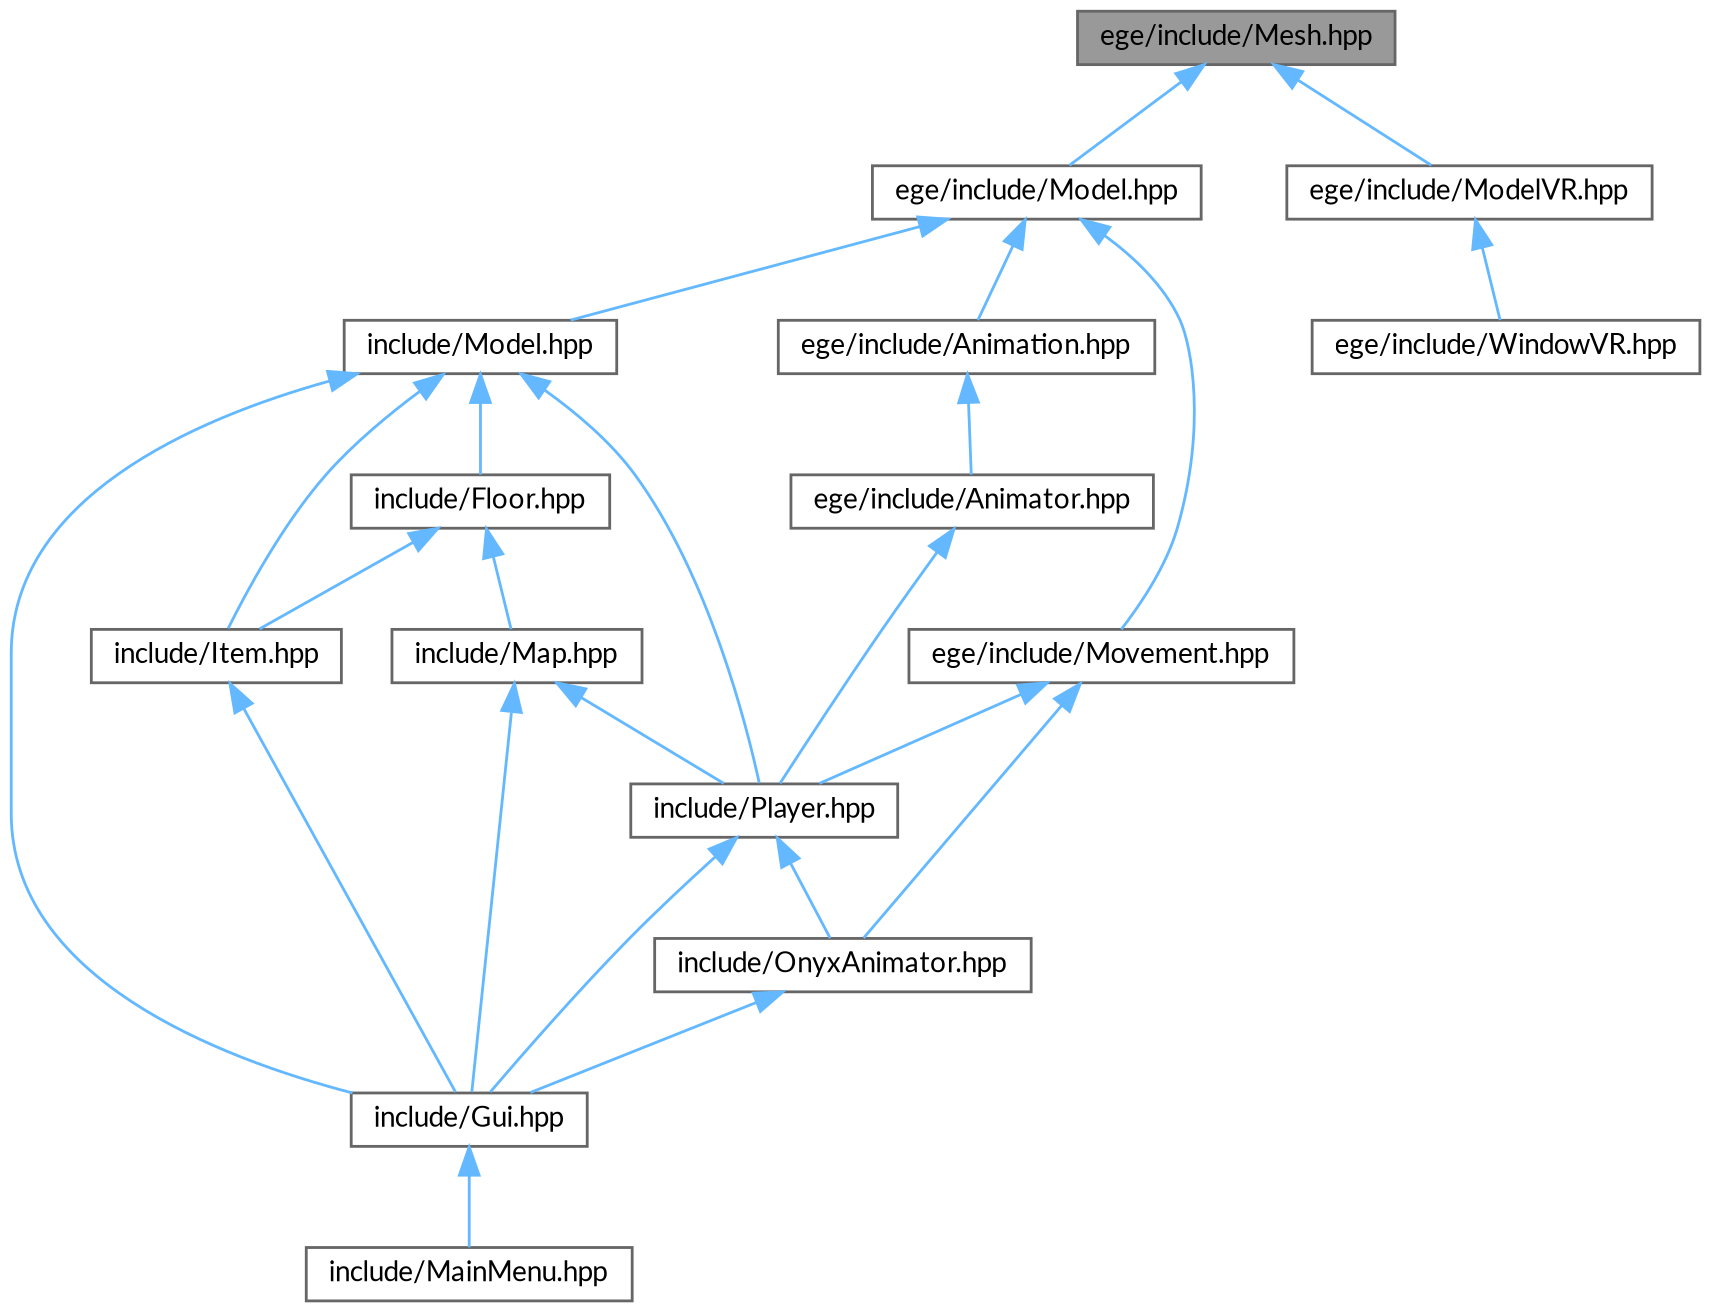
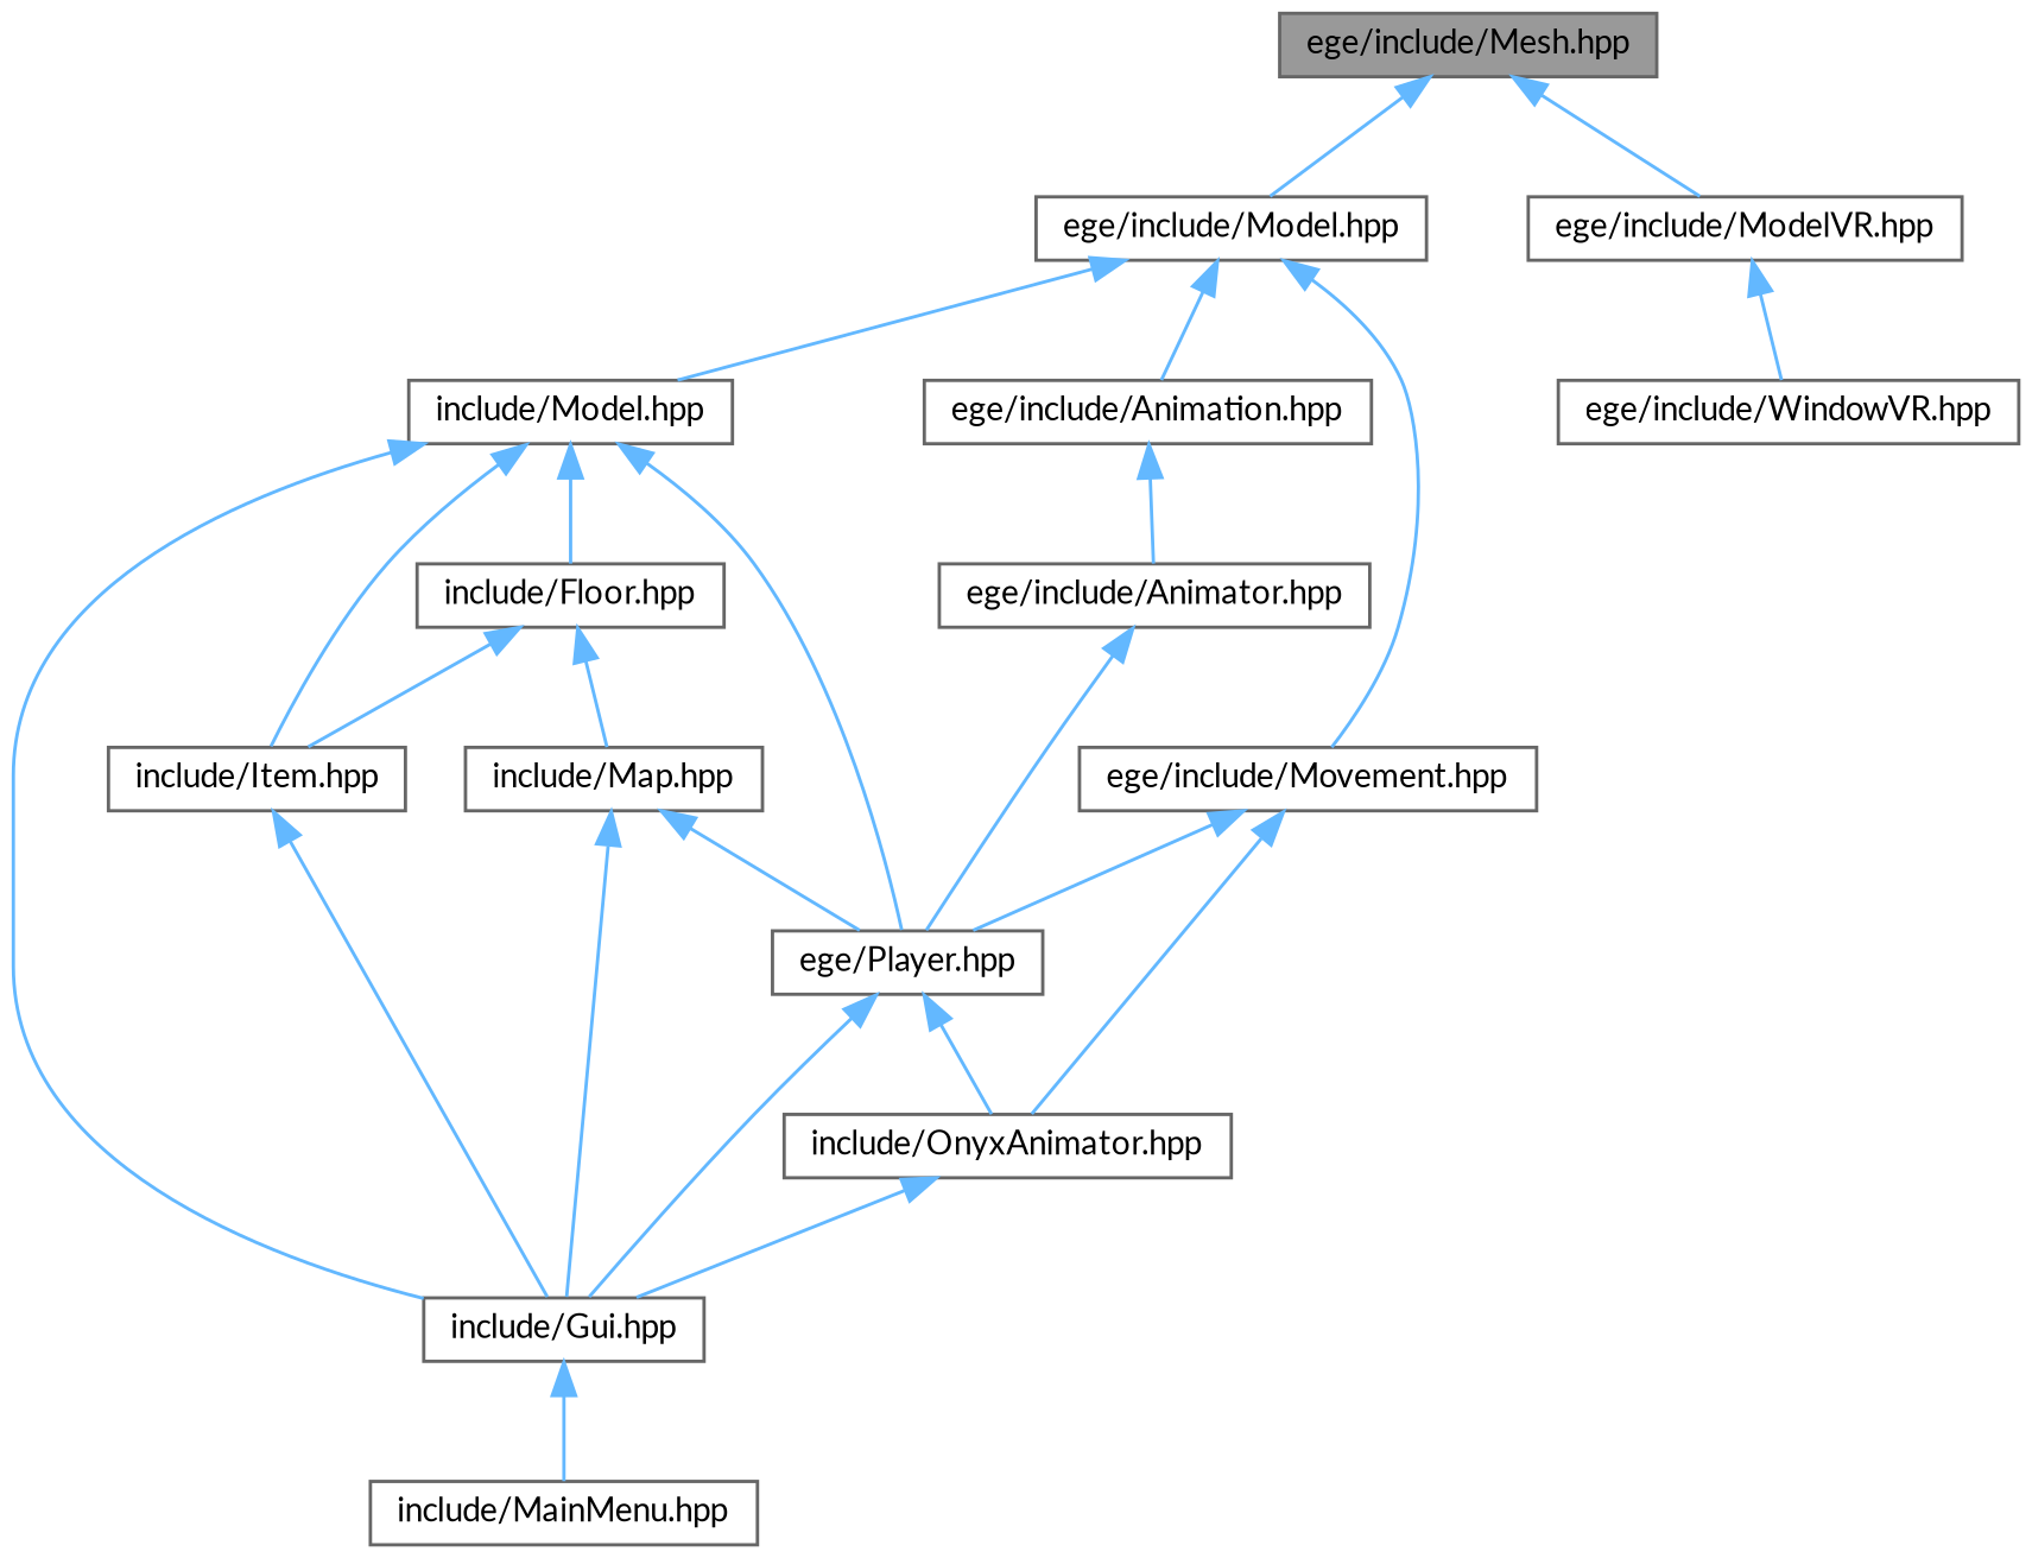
  digraph {
    fontname=Lato
    node [color=grey40 fillcolor=white fontname=Lato fontsize=10 shape=box style=filled]
    edge [color=steelblue1 dir=back fontname=Lato fontsize=10 labelfontname=Helvetica labelfontsize=10 style=solid]
    n1 [color=gray40 fillcolor=grey60 fontcolor=black height=0.2 label="ege/include/Mesh.hpp" width=0.4]
    n2 [height=0.2 label="ege/include/Model.hpp" width=0.4]
    n3 [height=0.2 label="ege/include/ModelVR.hpp" width=0.4]
    n4 [height=0.2 label="ege/include/Animation.hpp" width=0.4]
    n5 [height=0.2 label="ege/include/Movement.hpp" width=0.4]
    n6 [height=0.2 label="include/Model.hpp" width=0.4]
    n7 [height=0.2 label="ege/include/WindowVR.hpp" width=0.4]
    n8 [height=0.2 label="ege/include/Animator.hpp" width=0.4]
-   n9 [height=0.2 label="include/Player.hpp" width=0.4]
+   n9 [height=0.2 label="ege/Player.hpp" width=0.4]
    n10 [height=0.2 label="include/OnyxAnimator.hpp" width=0.4]
    n11 [height=0.2 label="include/Gui.hpp" width=0.4]
    n12 [height=0.2 label="include/Floor.hpp" width=0.4]
    n13 [height=0.2 label="include/Item.hpp" width=0.4]
    n14 [height=0.2 label="include/MainMenu.hpp" width=0.4]
    n15 [height=0.2 label="include/Map.hpp" width=0.4]
    n1 -> n2
    n1 -> n3
    n2 -> n4
    n2 -> n5
    n2 -> n6
    n3 -> n7
    n4 -> n8
    n5 -> n9
    n5 -> n10
    n6 -> n9
    n6 -> n11
    n6 -> n12
    n6 -> n13
    n8 -> n9
    n9 -> n10
    n9 -> n11
    n10 -> n11
    n11 -> n14
    n12 -> n13
    n12 -> n15
    n13 -> n11
    n15 -> n9
    n15 -> n11
  }
